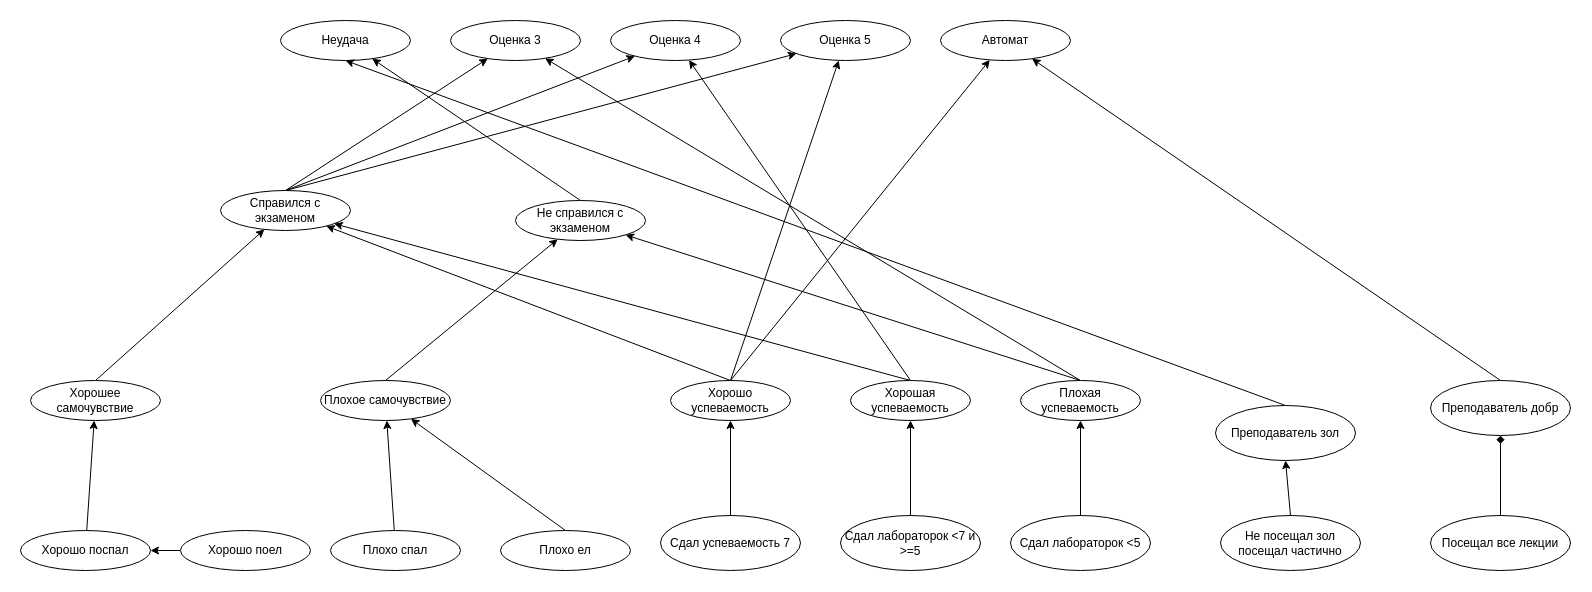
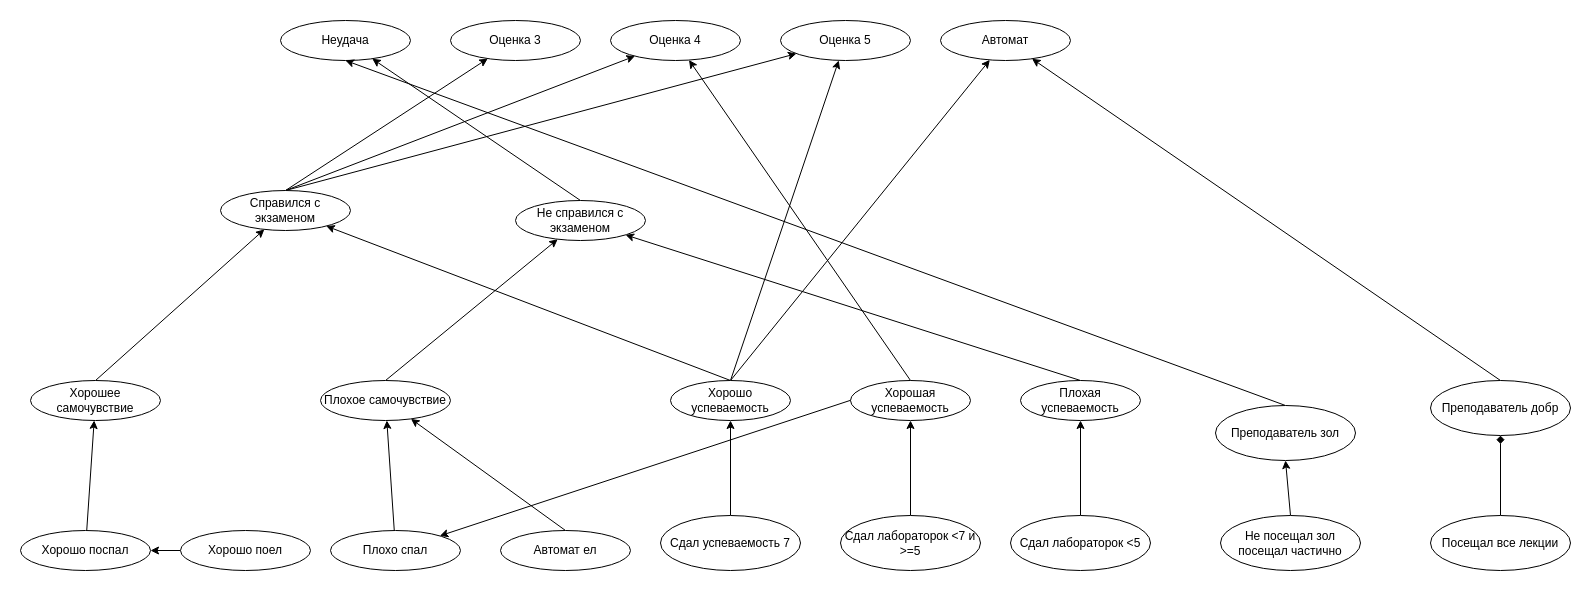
  <mxCell id="0" />
  <mxCell id="1" parent="0" />
  <mxCell id="2" style="edgeStyle=none;rounded=0;orthogonalLoop=1;jettySize=auto;html=1;exitX=0.5;exitY=0;exitDx=0;exitDy=0;" edge="1" parent="1" source="3" target="21"><mxGeometry relative="1" as="geometry" /></mxCell>
  <mxCell id="3" value="Хорошее самочувствие" style="ellipse;whiteSpace=wrap;html=1;" vertex="1" parent="1"><mxGeometry x="30" y="380" width="130" height="40" as="geometry" /></mxCell>
  <mxCell id="4" style="edgeStyle=none;rounded=0;orthogonalLoop=1;jettySize=auto;html=1;exitX=0.5;exitY=0;exitDx=0;exitDy=0;" edge="1" parent="1" source="5" target="23"><mxGeometry relative="1" as="geometry" /></mxCell>
  <mxCell id="5" value="Плохое самочувствие" style="ellipse;whiteSpace=wrap;html=1;" vertex="1" parent="1"><mxGeometry x="320" y="380" width="130" height="40" as="geometry" /></mxCell>
  <mxCell id="6" style="rounded=0;orthogonalLoop=1;jettySize=auto;html=1;" edge="1" parent="1" source="7" target="5"><mxGeometry relative="1" as="geometry" /></mxCell>
  <mxCell id="7" value="Плохо спал" style="ellipse;whiteSpace=wrap;html=1;" vertex="1" parent="1"><mxGeometry x="330" y="530" width="130" height="40" as="geometry" /></mxCell>
  <mxCell id="8" style="edgeStyle=none;rounded=0;orthogonalLoop=1;jettySize=auto;html=1;exitX=0.5;exitY=0;exitDx=0;exitDy=0;" edge="1" parent="1" source="9" target="5"><mxGeometry relative="1" as="geometry" /></mxCell>
- <mxCell id="9" value="Плохо ел" style="ellipse;whiteSpace=wrap;html=1;" vertex="1" parent="1"><mxGeometry x="500" y="530" width="130" height="40" as="geometry" /></mxCell>
+ <mxCell id="9" value="Автомат ел" style="ellipse;whiteSpace=wrap;html=1;" vertex="1" parent="1"><mxGeometry x="500" y="530" width="130" height="40" as="geometry" /></mxCell>
  <mxCell id="10" style="edgeStyle=none;rounded=0;orthogonalLoop=1;jettySize=auto;html=1;" edge="1" parent="1" source="11" target="13"><mxGeometry relative="1" as="geometry" /></mxCell>
  <mxCell id="11" value="Хорошо поел" style="ellipse;whiteSpace=wrap;html=1;" vertex="1" parent="1"><mxGeometry x="180" y="530" width="130" height="40" as="geometry" /></mxCell>
  <mxCell id="12" style="edgeStyle=none;rounded=0;orthogonalLoop=1;jettySize=auto;html=1;" edge="1" parent="1" source="13" target="3"><mxGeometry relative="1" as="geometry" /></mxCell>
  <mxCell id="13" value="Хорошо поспал" style="ellipse;whiteSpace=wrap;html=1;" vertex="1" parent="1"><mxGeometry x="20" y="530" width="130" height="40" as="geometry" /></mxCell>
  <mxCell id="14" value="Оценка 3" style="ellipse;whiteSpace=wrap;html=1;" vertex="1" parent="1"><mxGeometry x="450" y="20" width="130" height="40" as="geometry" /></mxCell>
  <mxCell id="15" value="Оценка 4" style="ellipse;whiteSpace=wrap;html=1;" vertex="1" parent="1"><mxGeometry x="610" y="20" width="130" height="40" as="geometry" /></mxCell>
  <mxCell id="16" value="Оценка 5" style="ellipse;whiteSpace=wrap;html=1;" vertex="1" parent="1"><mxGeometry x="780" y="20" width="130" height="40" as="geometry" /></mxCell>
  <mxCell id="17" value="Неудача" style="ellipse;whiteSpace=wrap;html=1;" vertex="1" parent="1"><mxGeometry x="280" y="20" width="130" height="40" as="geometry" /></mxCell>
  <mxCell id="18" style="edgeStyle=none;rounded=0;orthogonalLoop=1;jettySize=auto;html=1;exitX=0.5;exitY=0;exitDx=0;exitDy=0;" edge="1" parent="1" source="21" target="16"><mxGeometry relative="1" as="geometry" /></mxCell>
  <mxCell id="19" style="edgeStyle=none;rounded=0;orthogonalLoop=1;jettySize=auto;html=1;exitX=0.5;exitY=0;exitDx=0;exitDy=0;" edge="1" parent="1" source="21" target="15"><mxGeometry relative="1" as="geometry" /></mxCell>
  <mxCell id="20" style="edgeStyle=none;rounded=0;orthogonalLoop=1;jettySize=auto;html=1;exitX=0.5;exitY=0;exitDx=0;exitDy=0;" edge="1" parent="1" source="21" target="14"><mxGeometry relative="1" as="geometry" /></mxCell>
  <mxCell id="21" value="Справился с экзаменом" style="ellipse;whiteSpace=wrap;html=1;" vertex="1" parent="1"><mxGeometry x="220" y="190" width="130" height="40" as="geometry" /></mxCell>
  <mxCell id="22" style="edgeStyle=none;rounded=0;orthogonalLoop=1;jettySize=auto;html=1;exitX=0.5;exitY=0;exitDx=0;exitDy=0;" edge="1" parent="1" source="23" target="17"><mxGeometry relative="1" as="geometry" /></mxCell>
  <mxCell id="23" value="Не справился с экзаменом" style="ellipse;whiteSpace=wrap;html=1;" vertex="1" parent="1"><mxGeometry x="515" y="200" width="130" height="40" as="geometry" /></mxCell>
  <mxCell id="24" value="Автомат" style="ellipse;whiteSpace=wrap;html=1;" vertex="1" parent="1"><mxGeometry x="940" y="20" width="130" height="40" as="geometry" /></mxCell>
- <mxCell id="25" style="edgeStyle=none;rounded=0;orthogonalLoop=1;jettySize=auto;html=1;exitX=0.5;exitY=0;exitDx=0;exitDy=0;" edge="1" parent="1" source="27" target="21"><mxGeometry relative="1" as="geometry" /></mxCell>
+ <mxCell id="25" style="edgeStyle=none;rounded=0;orthogonalLoop=1;jettySize=auto;html=1;exitX=0.5;exitY=0;exitDx=0;exitDy=0;" edge="1" parent="1" source="27" target="7"><mxGeometry relative="1" as="geometry" /></mxCell>
  <mxCell id="26" style="edgeStyle=none;rounded=0;orthogonalLoop=1;jettySize=auto;html=1;exitX=0.5;exitY=0;exitDx=0;exitDy=0;" edge="1" parent="1" source="27" target="15"><mxGeometry relative="1" as="geometry" /></mxCell>
  <mxCell id="27" value="Хорошая успеваемость" style="ellipse;whiteSpace=wrap;html=1;" vertex="1" parent="1"><mxGeometry x="850" y="380" width="120" height="40" as="geometry" /></mxCell>
  <mxCell id="28" style="edgeStyle=none;rounded=0;orthogonalLoop=1;jettySize=auto;html=1;exitX=0.5;exitY=0;exitDx=0;exitDy=0;" edge="1" parent="1" source="30" target="23"><mxGeometry relative="1" as="geometry" /></mxCell>
- <mxCell id="29" style="edgeStyle=none;rounded=0;orthogonalLoop=1;jettySize=auto;html=1;exitX=0.5;exitY=0;exitDx=0;exitDy=0;" edge="1" parent="1" source="30" target="14"><mxGeometry relative="1" as="geometry" /></mxCell>
  <mxCell id="30" value="Плохая успеваемость" style="ellipse;whiteSpace=wrap;html=1;" vertex="1" parent="1"><mxGeometry x="1020" y="380" width="120" height="40" as="geometry" /></mxCell>
  <mxCell id="31" style="edgeStyle=none;rounded=0;orthogonalLoop=1;jettySize=auto;html=1;exitX=0.5;exitY=0;exitDx=0;exitDy=0;" edge="1" parent="1" source="34" target="21"><mxGeometry relative="1" as="geometry" /></mxCell>
  <mxCell id="32" style="edgeStyle=none;rounded=0;orthogonalLoop=1;jettySize=auto;html=1;exitX=0.5;exitY=0;exitDx=0;exitDy=0;" edge="1" parent="1" source="34" target="24"><mxGeometry relative="1" as="geometry" /></mxCell>
  <mxCell id="33" style="edgeStyle=none;rounded=0;orthogonalLoop=1;jettySize=auto;html=1;exitX=0.5;exitY=0;exitDx=0;exitDy=0;" edge="1" parent="1" source="34" target="16"><mxGeometry relative="1" as="geometry" /></mxCell>
  <mxCell id="34" value="Хорошо успеваемость" style="ellipse;whiteSpace=wrap;html=1;" vertex="1" parent="1"><mxGeometry x="670" y="380" width="120" height="40" as="geometry" /></mxCell>
  <mxCell id="35" style="edgeStyle=none;rounded=0;orthogonalLoop=1;jettySize=auto;html=1;exitX=0.5;exitY=0;exitDx=0;exitDy=0;" edge="1" parent="1" source="36" target="34"><mxGeometry relative="1" as="geometry" /></mxCell>
  <mxCell id="36" value="Сдал успеваемость 7" style="ellipse;whiteSpace=wrap;html=1;" vertex="1" parent="1"><mxGeometry x="660" y="515" width="140" height="55" as="geometry" /></mxCell>
  <mxCell id="37" style="edgeStyle=none;rounded=0;orthogonalLoop=1;jettySize=auto;html=1;exitX=0.5;exitY=0;exitDx=0;exitDy=0;" edge="1" parent="1" source="38" target="27"><mxGeometry relative="1" as="geometry" /></mxCell>
  <mxCell id="38" value="Сдал лабораторок &amp;lt;7 и &amp;gt;=5" style="ellipse;whiteSpace=wrap;html=1;" vertex="1" parent="1"><mxGeometry x="840" y="515" width="140" height="55" as="geometry" /></mxCell>
  <mxCell id="39" style="edgeStyle=none;rounded=0;orthogonalLoop=1;jettySize=auto;html=1;exitX=0.5;exitY=0;exitDx=0;exitDy=0;" edge="1" parent="1" source="40" target="30"><mxGeometry relative="1" as="geometry" /></mxCell>
  <mxCell id="40" value="Сдал лабораторок &amp;lt;5" style="ellipse;whiteSpace=wrap;html=1;" vertex="1" parent="1"><mxGeometry x="1010" y="515" width="140" height="55" as="geometry" /></mxCell>
  <mxCell id="41" style="edgeStyle=none;rounded=0;orthogonalLoop=1;jettySize=auto;html=1;exitX=0.5;exitY=0;exitDx=0;exitDy=0;entryX=0.5;entryY=1;entryDx=0;entryDy=0;endArrow=diamond;" edge="1" parent="1" source="42" target="46"><mxGeometry relative="1" as="geometry" /></mxCell>
  <mxCell id="42" value="Посещал все лекции" style="ellipse;whiteSpace=wrap;html=1;" vertex="1" parent="1"><mxGeometry x="1430" y="515" width="140" height="55" as="geometry" /></mxCell>
  <mxCell id="43" style="edgeStyle=none;rounded=0;orthogonalLoop=1;jettySize=auto;html=1;exitX=0.5;exitY=0;exitDx=0;exitDy=0;entryX=0.5;entryY=1;entryDx=0;entryDy=0;" edge="1" parent="1" source="44" target="48"><mxGeometry relative="1" as="geometry" /></mxCell>
  <mxCell id="44" value="Не посещал зол посещал частично" style="ellipse;whiteSpace=wrap;html=1;" vertex="1" parent="1"><mxGeometry x="1220" y="515" width="140" height="55" as="geometry" /></mxCell>
  <mxCell id="45" style="edgeStyle=none;rounded=0;orthogonalLoop=1;jettySize=auto;html=1;exitX=0.5;exitY=0;exitDx=0;exitDy=0;" edge="1" parent="1" source="46" target="24"><mxGeometry relative="1" as="geometry" /></mxCell>
  <mxCell id="46" value="Преподаватель добр" style="ellipse;whiteSpace=wrap;html=1;" vertex="1" parent="1"><mxGeometry x="1430" y="380" width="140" height="55" as="geometry" /></mxCell>
  <mxCell id="47" style="edgeStyle=none;rounded=0;orthogonalLoop=1;jettySize=auto;html=1;exitX=0.5;exitY=0;exitDx=0;exitDy=0;entryX=0.5;entryY=1;entryDx=0;entryDy=0;" edge="1" parent="1" source="48" target="17"><mxGeometry relative="1" as="geometry" /></mxCell>
  <mxCell id="48" value="Преподаватель зол" style="ellipse;whiteSpace=wrap;html=1;" vertex="1" parent="1"><mxGeometry x="1215" y="405" width="140" height="55" as="geometry" /></mxCell>
